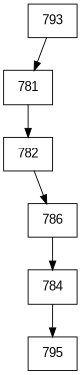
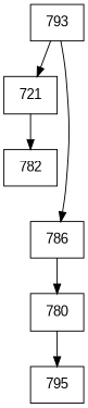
  digraph {
    concentrate=true
    fontname="Liberation Sans"
    rankdir=UD
    node [fontname="Liberation Sans" shape=record]
    edge [fontname="Liberation Sans"]
    n1 [label=793]
-   n2 [label=781]
+   n2 [label=721]
    n3 [label=786]
    n4 [label=782]
-   n5 [label=784]
+   n5 [label=780]
    n6 [label=795]
    n1 -> n2
-   n4 -> n3
+   n1 -> n3
    n2 -> n4
    n3 -> n5
    n5 -> n6
  }
